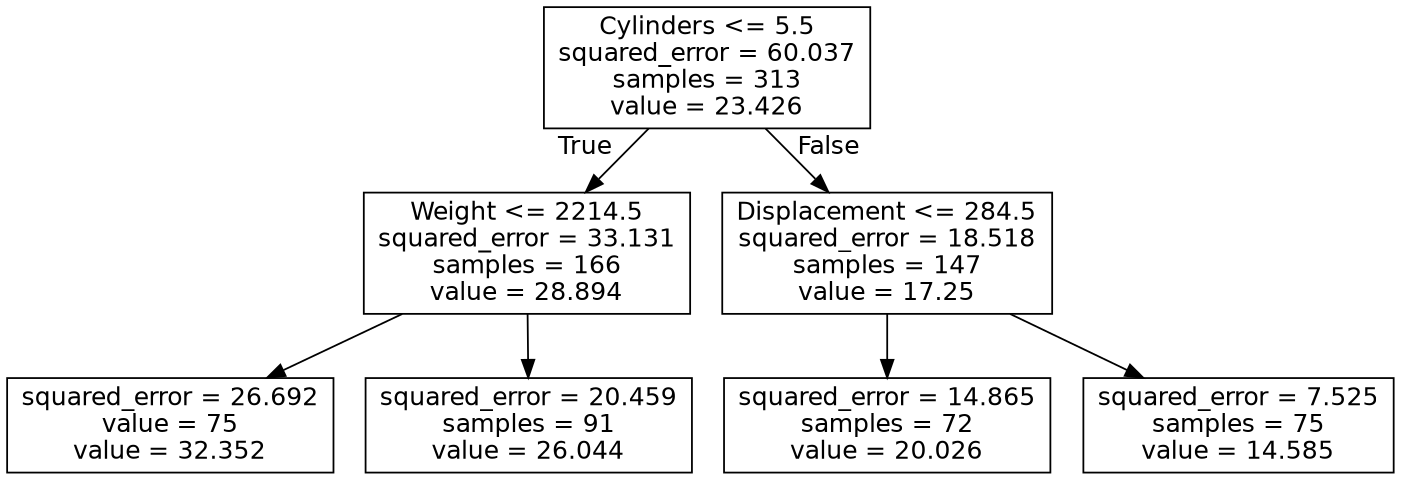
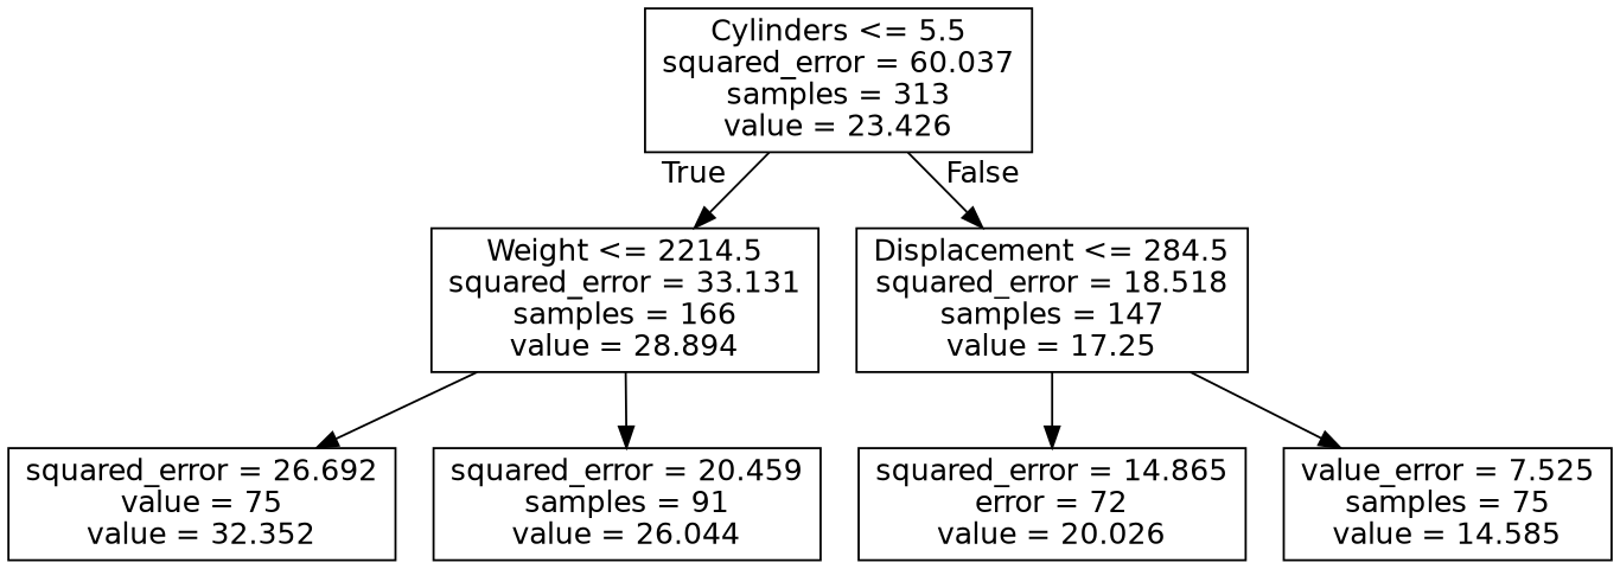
  digraph {
    node [fontname=helvetica shape=box]
    edge [fontname=helvetica]
    n1 [label="Cylinders <= 5.5\nsquared_error = 60.037\nsamples = 313\nvalue = 23.426"]
    n2 [label="Weight <= 2214.5\nsquared_error = 33.131\nsamples = 166\nvalue = 28.894"]
    n3 [label="Displacement <= 284.5\nsquared_error = 18.518\nsamples = 147\nvalue = 17.25"]
    n4 [label="squared_error = 26.692\nvalue = 75\nvalue = 32.352"]
    n5 [label="squared_error = 20.459\nsamples = 91\nvalue = 26.044"]
-   n6 [label="squared_error = 14.865\nsamples = 72\nvalue = 20.026"]
-   n7 [label="squared_error = 7.525\nsamples = 75\nvalue = 14.585"]
+   n6 [label="squared_error = 14.865\nerror = 72\nvalue = 20.026"]
+   n7 [label="value_error = 7.525\nsamples = 75\nvalue = 14.585"]
    n1 -> n2 [headlabel=True labelangle=45 labeldistance=2.5]
    n1 -> n3 [headlabel=False labelangle=-45 labeldistance=2.5]
    n2 -> n4
    n2 -> n5
    n3 -> n6
    n3 -> n7
  }
